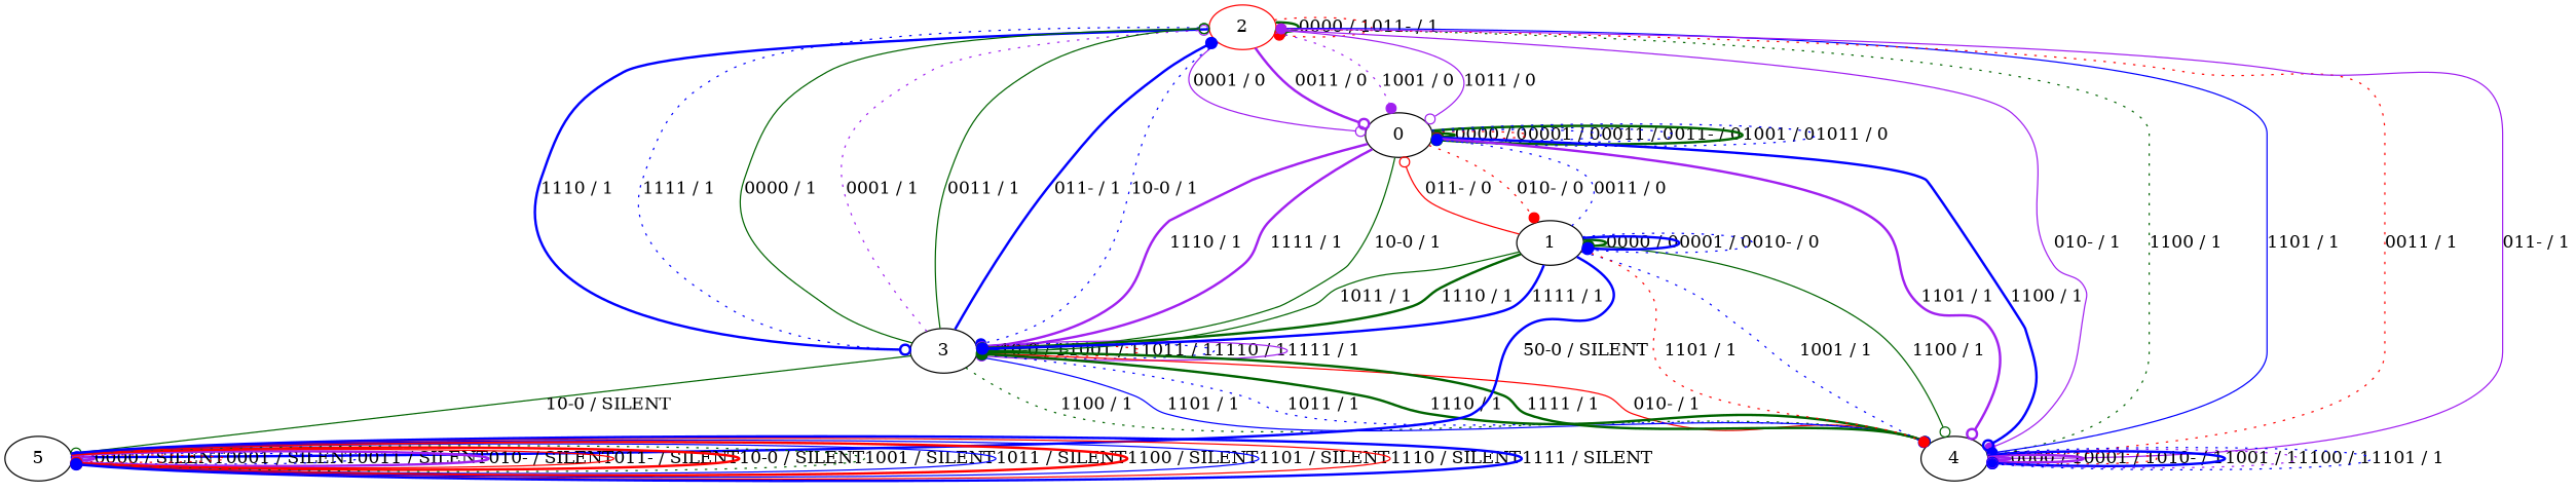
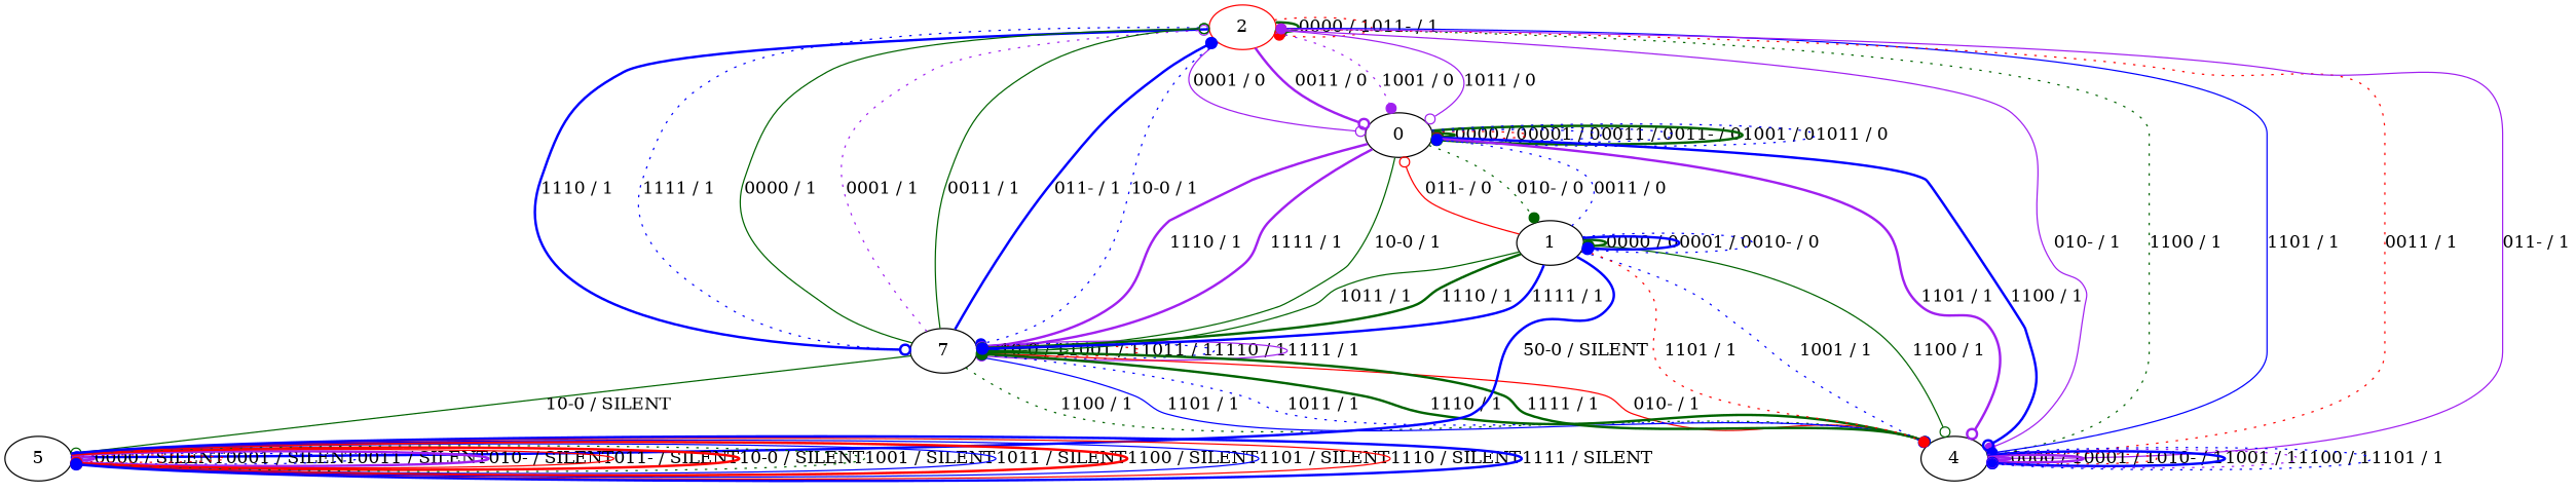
  digraph {
    edge [arrowhead=odot color=blue style=dotted]
    2 [color=red]
    0
-   3
+   3 [label=7]
    4
    1
    5
    2 -> 2 [color=darkgreen label="0000 / 1" style=bold]
    2 -> 2 [arrowhead=dot color=red label="011- / 1"]
    2 -> 0 [color=purple label="0001 / 0" style=solid]
    2 -> 0 [color=purple label="0011 / 0" style=bold]
    2 -> 0 [arrowhead=dot color=purple label="1001 / 0"]
    2 -> 0 [color=purple label="1011 / 0" style=solid]
    2 -> 3 [arrowhead=dot label="10-0 / 1"]
    2 -> 3 [label="1110 / 1" style=bold]
    2 -> 3 [label="1111 / 1"]
    2 -> 4 [arrowhead=dot color=purple label="010- / 1" style=solid]
    2 -> 4 [color=darkgreen label="1100 / 1"]
    2 -> 4 [arrowhead=dot label="1101 / 1" style=solid]
    0 -> 0 [arrowhead=dot color=darkgreen label="0000 / 0" style=bold]
    0 -> 0 [color=red label="0001 / 0"]
    0 -> 0 [label="0011 / 0"]
    0 -> 0 [arrowhead=dot label="011- / 0"]
    0 -> 0 [arrowhead=dot color=darkgreen label="1001 / 0" style=bold]
    0 -> 0 [label="1011 / 0"]
    0 -> 3 [color=darkgreen label="10-0 / 1" style=solid]
    0 -> 3 [color=purple label="1110 / 1" style=bold]
    0 -> 3 [arrowhead=dot color=purple label="1111 / 1" style=bold]
    0 -> 4 [label="1100 / 1" style=bold]
    0 -> 4 [color=purple label="1101 / 1" style=bold]
-   0 -> 1 [arrowhead=dot color=red label="010- / 0"]
+   0 -> 1 [arrowhead=dot color=darkgreen label="010- / 0"]
    3 -> 2 [color=darkgreen label="0000 / 1" style=solid]
    3 -> 2 [color=purple label="0001 / 1"]
    3 -> 2 [color=darkgreen label="0011 / 1" style=solid]
    3 -> 2 [arrowhead=dot label="011- / 1" style=bold]
    3 -> 3 [arrowhead=dot label="10-0 / 1" style=solid]
    3 -> 3 [color=darkgreen label="1001 / 1" style=solid]
    3 -> 3 [arrowhead=dot color=red label="1011 / 1"]
    3 -> 3 [label="1110 / 1"]
    3 -> 3 [arrowhead=dot color=purple label="1111 / 1" style=solid]
    3 -> 4 [color=red label="010- / 1" style=solid]
    3 -> 4 [color=darkgreen label="1100 / 1"]
    3 -> 4 [label="1101 / 1" style=solid]
    3 -> 5 [color=darkgreen label="10-0 / SILENT" style=solid]
    4 -> 2 [color=red label="0011 / 1"]
    4 -> 2 [arrowhead=dot color=purple label="011- / 1" style=solid]
    4 -> 3 [label="1011 / 1"]
    4 -> 3 [arrowhead=dot color=darkgreen label="1110 / 1" style=bold]
    4 -> 3 [color=darkgreen label="1111 / 1" style=bold]
    4 -> 4 [color=purple label="0000 / 1" style=bold]
    4 -> 4 [color=purple label="0001 / 1" style=bold]
    4 -> 4 [color=red label="010- / 1"]
    4 -> 4 [arrowhead=dot label="1001 / 1" style=bold]
    4 -> 4 [color=purple label="1100 / 1"]
    4 -> 4 [label="1101 / 1"]
    1 -> 0 [arrowhead=dot label="0011 / 0"]
    1 -> 0 [color=red label="011- / 0" style=solid]
    1 -> 3 [color=darkgreen label="1011 / 1" style=solid]
    1 -> 3 [color=darkgreen label="1110 / 1" style=bold]
    1 -> 3 [arrowhead=dot label="1111 / 1" style=bold]
    1 -> 4 [arrowhead=dot label="1001 / 1"]
    1 -> 4 [color=darkgreen label="1100 / 1" style=solid]
    1 -> 4 [arrowhead=dot color=red label="1101 / 1"]
    1 -> 1 [arrowhead=dot color=darkgreen label="0000 / 0" style=bold]
    1 -> 1 [arrowhead=dot label="0001 / 0" style=bold]
    1 -> 1 [label="010- / 0"]
    1 -> 5 [arrowhead=dot label="50-0 / SILENT" style=bold]
    5 -> 5 [color=purple label="0000 / SILENT" style=bold]
    5 -> 5 [color=red label="0001 / SILENT"]
    5 -> 5 [label="0011 / SILENT"]
    5 -> 5 [arrowhead=dot color=purple label="010- / SILENT" style=bold]
    5 -> 5 [arrowhead=dot color=red label="011- / SILENT" style=solid]
    5 -> 5 [arrowhead=dot color=red label="10-0 / SILENT" style=bold]
    5 -> 5 [color=darkgreen label="1001 / SILENT"]
    5 -> 5 [label="1011 / SILENT" style=solid]
    5 -> 5 [arrowhead=dot color=red label="1100 / SILENT" style=bold]
    5 -> 5 [arrowhead=dot label="1101 / SILENT" style=solid]
    5 -> 5 [arrowhead=dot color=red label="1110 / SILENT" style=solid]
    5 -> 5 [arrowhead=dot label="1111 / SILENT" style=bold]
  }
